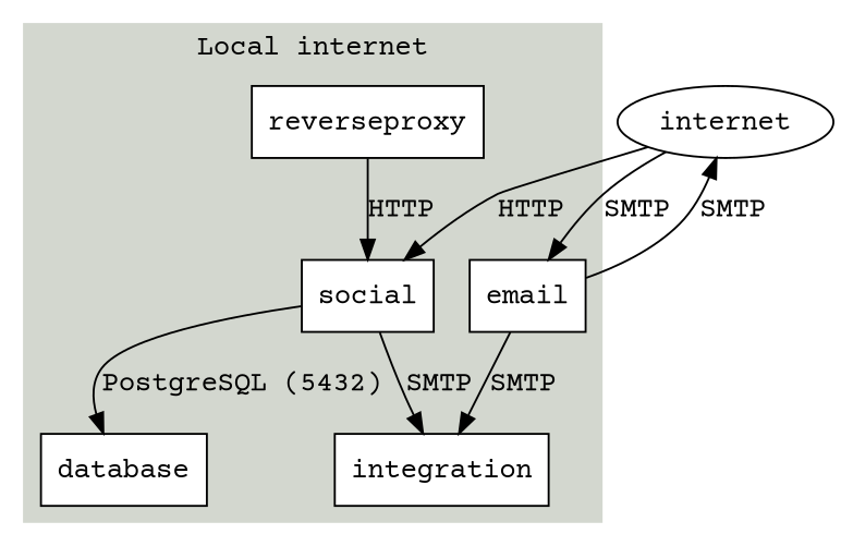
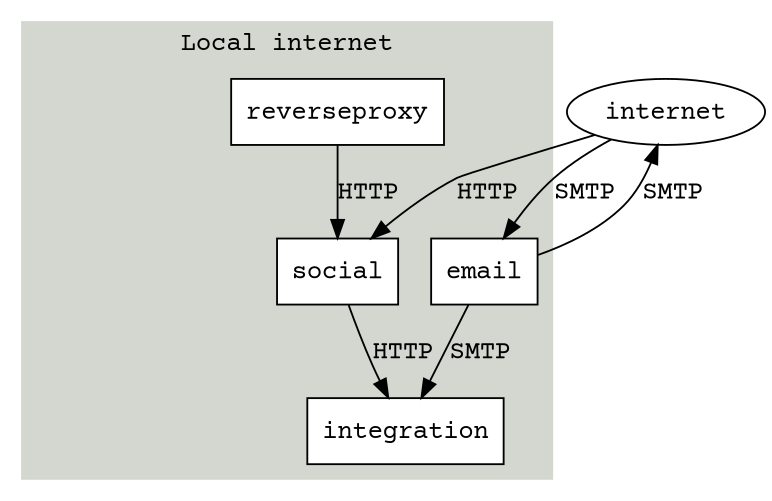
  digraph {
    fontname="Courier Prime"
    node [fillcolor=white fontname="Courier Prime" shape=box style=filled]
    edge [fontname="Courier Prime"]
    reverseproxy
    social
    integration
-   database
    email
    internet [fillcolor="" shape="" style=""]
    subgraph cluster_1 {
      color="#d3d7cf"
      label="Local internet"
      style=filled
      reverseproxy
      social
      integration
-     database
      email
    }
    reverseproxy -> social [label=HTTP]
-   social -> integration [label=SMTP]
-   social -> database [label="PostgreSQL (5432)"]
+   social -> integration [label=HTTP]
    email -> integration [label=SMTP]
    email -> internet [label=SMTP]
    internet -> social [label=HTTP]
    internet -> email [label=SMTP]
  }
